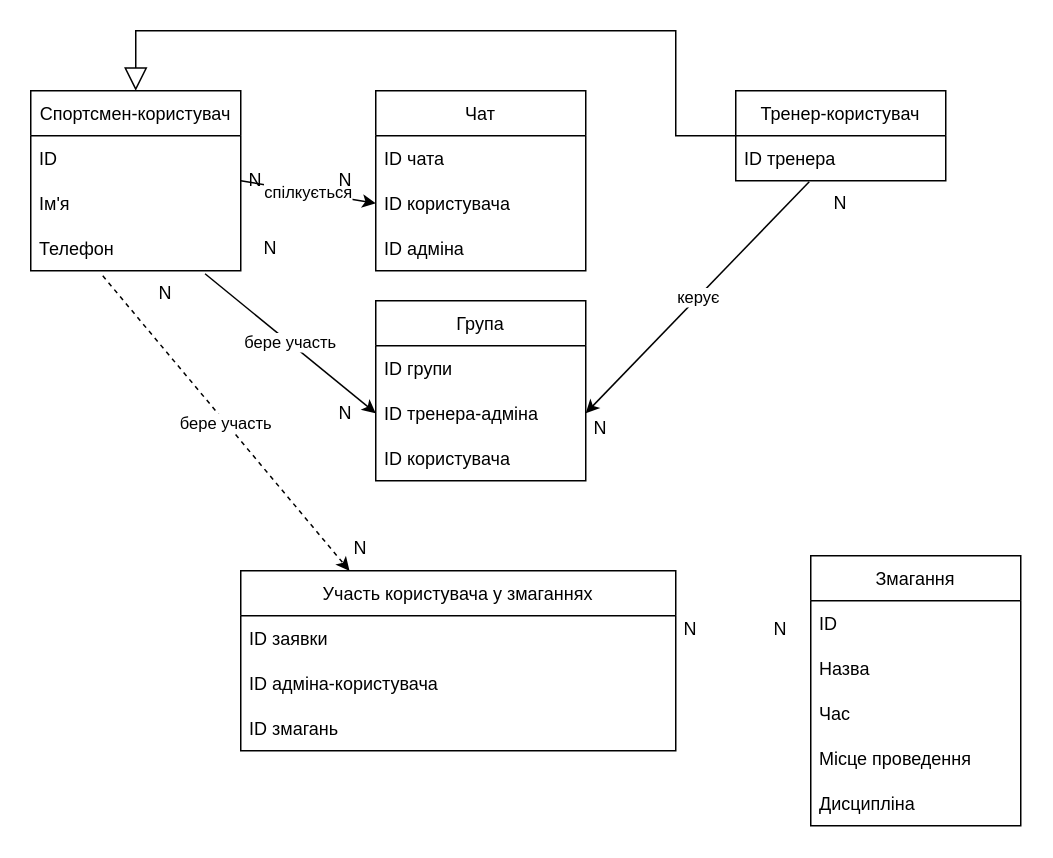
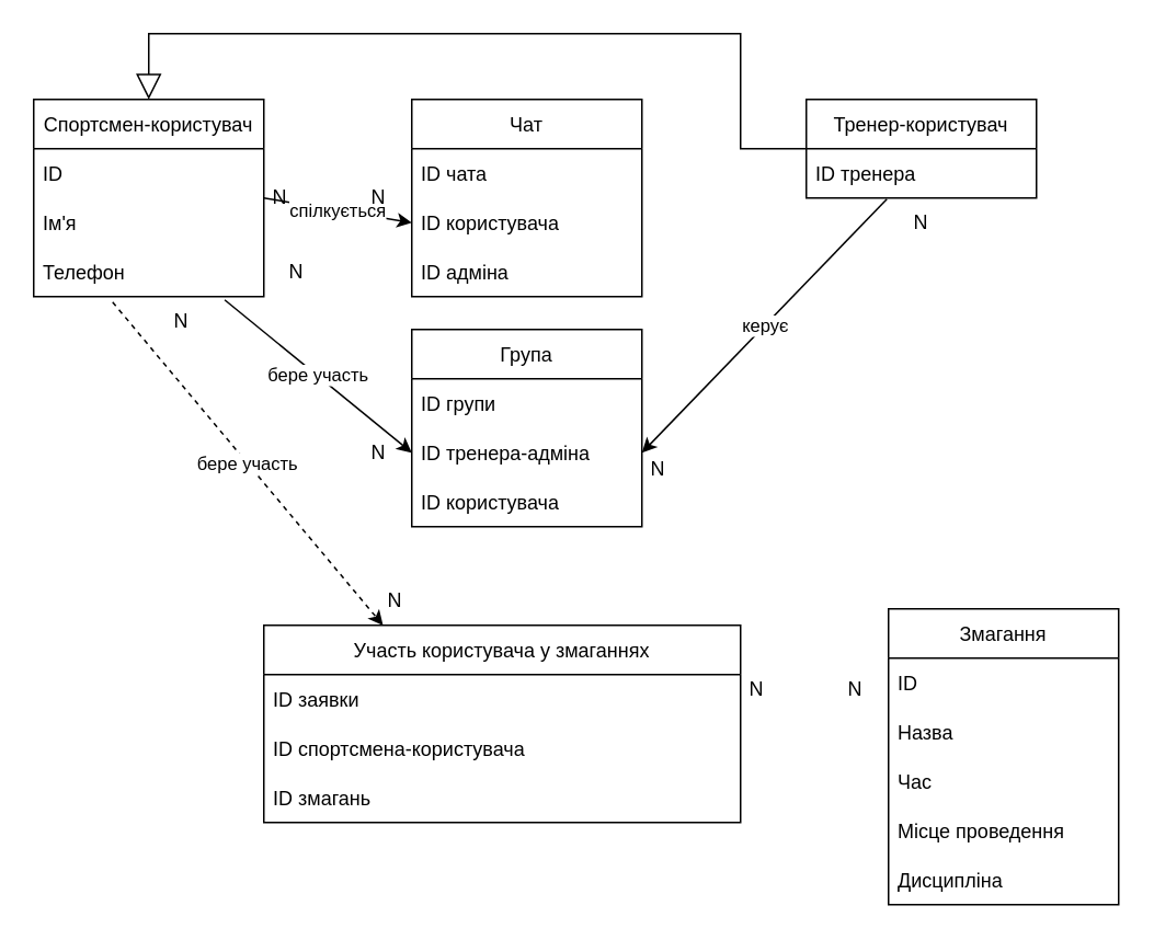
  <mxCell id="0" />
  <mxCell id="1" parent="0" />
  <mxCell id="2" value="Спортсмен-користувач" style="swimlane;fontStyle=0;childLayout=stackLayout;horizontal=1;startSize=30;horizontalStack=0;resizeParent=1;resizeParentMax=0;resizeLast=0;collapsible=1;marginBottom=0;" vertex="1" parent="1"><mxGeometry x="20" y="60" width="140" height="120" as="geometry" /></mxCell>
  <mxCell id="3" value="ID" style="text;strokeColor=none;fillColor=none;align=left;verticalAlign=middle;spacingLeft=4;spacingRight=4;overflow=hidden;points=[[0,0.5],[1,0.5]];portConstraint=eastwest;rotatable=0;" vertex="1" parent="2"><mxGeometry y="30" width="140" height="30" as="geometry" /></mxCell>
  <mxCell id="4" value="Ім'я" style="text;strokeColor=none;fillColor=none;align=left;verticalAlign=middle;spacingLeft=4;spacingRight=4;overflow=hidden;points=[[0,0.5],[1,0.5]];portConstraint=eastwest;rotatable=0;" vertex="1" parent="2"><mxGeometry y="60" width="140" height="30" as="geometry" /></mxCell>
  <mxCell id="5" value="Телефон" style="text;strokeColor=none;fillColor=none;align=left;verticalAlign=middle;spacingLeft=4;spacingRight=4;overflow=hidden;points=[[0,0.5],[1,0.5]];portConstraint=eastwest;rotatable=0;" vertex="1" parent="2"><mxGeometry y="90" width="140" height="30" as="geometry" /></mxCell>
  <mxCell id="6" style="edgeStyle=orthogonalEdgeStyle;rounded=0;orthogonalLoop=1;jettySize=auto;html=1;endArrow=block;endFill=0;endSize=13;" edge="1" parent="1" source="7" target="2"><mxGeometry relative="1" as="geometry"><mxPoint x="430" y="20" as="targetPoint" /><Array as="points"><mxPoint x="450" y="90" /><mxPoint x="450" y="20" /><mxPoint x="90" y="20" /></Array></mxGeometry></mxCell>
  <mxCell id="7" value="Тренер-користувач" style="swimlane;fontStyle=0;childLayout=stackLayout;horizontal=1;startSize=30;horizontalStack=0;resizeParent=1;resizeParentMax=0;resizeLast=0;collapsible=1;marginBottom=0;" vertex="1" parent="1"><mxGeometry x="490" y="60" width="140" height="60" as="geometry" /></mxCell>
  <mxCell id="8" value="ID тренера" style="text;strokeColor=none;fillColor=none;align=left;verticalAlign=middle;spacingLeft=4;spacingRight=4;overflow=hidden;points=[[0,0.5],[1,0.5]];portConstraint=eastwest;rotatable=0;" vertex="1" parent="7"><mxGeometry y="30" width="140" height="30" as="geometry" /></mxCell>
  <mxCell id="9" value="Змагання" style="swimlane;fontStyle=0;childLayout=stackLayout;horizontal=1;startSize=30;horizontalStack=0;resizeParent=1;resizeParentMax=0;resizeLast=0;collapsible=1;marginBottom=0;" vertex="1" parent="1"><mxGeometry x="540" y="370" width="140" height="180" as="geometry" /></mxCell>
  <mxCell id="10" value="ID" style="text;strokeColor=none;fillColor=none;align=left;verticalAlign=middle;spacingLeft=4;spacingRight=4;overflow=hidden;points=[[0,0.5],[1,0.5]];portConstraint=eastwest;rotatable=0;" vertex="1" parent="9"><mxGeometry y="30" width="140" height="30" as="geometry" /></mxCell>
  <mxCell id="11" value="Назва" style="text;strokeColor=none;fillColor=none;align=left;verticalAlign=middle;spacingLeft=4;spacingRight=4;overflow=hidden;points=[[0,0.5],[1,0.5]];portConstraint=eastwest;rotatable=0;" vertex="1" parent="9"><mxGeometry y="60" width="140" height="30" as="geometry" /></mxCell>
  <mxCell id="12" value="Час" style="text;strokeColor=none;fillColor=none;align=left;verticalAlign=middle;spacingLeft=4;spacingRight=4;overflow=hidden;points=[[0,0.5],[1,0.5]];portConstraint=eastwest;rotatable=0;" vertex="1" parent="9"><mxGeometry y="90" width="140" height="30" as="geometry" /></mxCell>
  <mxCell id="13" value="Місце проведення" style="text;strokeColor=none;fillColor=none;align=left;verticalAlign=middle;spacingLeft=4;spacingRight=4;overflow=hidden;points=[[0,0.5],[1,0.5]];portConstraint=eastwest;rotatable=0;" vertex="1" parent="9"><mxGeometry y="120" width="140" height="30" as="geometry" /></mxCell>
  <mxCell id="14" value="Дисципліна" style="text;strokeColor=none;fillColor=none;align=left;verticalAlign=middle;spacingLeft=4;spacingRight=4;overflow=hidden;points=[[0,0.5],[1,0.5]];portConstraint=eastwest;rotatable=0;" vertex="1" parent="9"><mxGeometry y="150" width="140" height="30" as="geometry" /></mxCell>
  <mxCell id="15" value="Участь користувача у змаганнях" style="swimlane;fontStyle=0;childLayout=stackLayout;horizontal=1;startSize=30;horizontalStack=0;resizeParent=1;resizeParentMax=0;resizeLast=0;collapsible=1;marginBottom=0;" vertex="1" parent="1"><mxGeometry x="160" y="380" width="290" height="120" as="geometry" /></mxCell>
  <mxCell id="16" value="ID заявки" style="text;strokeColor=none;fillColor=none;align=left;verticalAlign=middle;spacingLeft=4;spacingRight=4;overflow=hidden;points=[[0,0.5],[1,0.5]];portConstraint=eastwest;rotatable=0;" vertex="1" parent="15"><mxGeometry y="30" width="290" height="30" as="geometry" /></mxCell>
- <mxCell id="17" value="ID адміна-користувача" style="text;strokeColor=none;fillColor=none;align=left;verticalAlign=middle;spacingLeft=4;spacingRight=4;overflow=hidden;points=[[0,0.5],[1,0.5]];portConstraint=eastwest;rotatable=0;" vertex="1" parent="15"><mxGeometry y="60" width="290" height="30" as="geometry" /></mxCell>
+ <mxCell id="17" value="ID спортсмена-користувача" style="text;strokeColor=none;fillColor=none;align=left;verticalAlign=middle;spacingLeft=4;spacingRight=4;overflow=hidden;points=[[0,0.5],[1,0.5]];portConstraint=eastwest;rotatable=0;" vertex="1" parent="15"><mxGeometry y="60" width="290" height="30" as="geometry" /></mxCell>
  <mxCell id="18" value="ID змагань" style="text;strokeColor=none;fillColor=none;align=left;verticalAlign=middle;spacingLeft=4;spacingRight=4;overflow=hidden;points=[[0,0.5],[1,0.5]];portConstraint=eastwest;rotatable=0;" vertex="1" parent="15"><mxGeometry y="90" width="290" height="30" as="geometry" /></mxCell>
  <mxCell id="19" value="Чат" style="swimlane;fontStyle=0;childLayout=stackLayout;horizontal=1;startSize=30;horizontalStack=0;resizeParent=1;resizeParentMax=0;resizeLast=0;collapsible=1;marginBottom=0;" vertex="1" parent="1"><mxGeometry x="250" y="60" width="140" height="120" as="geometry" /></mxCell>
  <mxCell id="20" value="ID чата" style="text;strokeColor=none;fillColor=none;align=left;verticalAlign=middle;spacingLeft=4;spacingRight=4;overflow=hidden;points=[[0,0.5],[1,0.5]];portConstraint=eastwest;rotatable=0;" vertex="1" parent="19"><mxGeometry y="30" width="140" height="30" as="geometry" /></mxCell>
  <mxCell id="21" value="ID користувача" style="text;strokeColor=none;fillColor=none;align=left;verticalAlign=middle;spacingLeft=4;spacingRight=4;overflow=hidden;points=[[0,0.5],[1,0.5]];portConstraint=eastwest;rotatable=0;" vertex="1" parent="19"><mxGeometry y="60" width="140" height="30" as="geometry" /></mxCell>
  <mxCell id="22" value="ID адміна" style="text;strokeColor=none;fillColor=none;align=left;verticalAlign=middle;spacingLeft=4;spacingRight=4;overflow=hidden;points=[[0,0.5],[1,0.5]];portConstraint=eastwest;rotatable=0;" vertex="1" parent="19"><mxGeometry y="90" width="140" height="30" as="geometry" /></mxCell>
  <mxCell id="23" value="Група" style="swimlane;fontStyle=0;childLayout=stackLayout;horizontal=1;startSize=30;horizontalStack=0;resizeParent=1;resizeParentMax=0;resizeLast=0;collapsible=1;marginBottom=0;" vertex="1" parent="1"><mxGeometry x="250" y="200" width="140" height="120" as="geometry" /></mxCell>
  <mxCell id="24" value="ID групи" style="text;strokeColor=none;fillColor=none;align=left;verticalAlign=middle;spacingLeft=4;spacingRight=4;overflow=hidden;points=[[0,0.5],[1,0.5]];portConstraint=eastwest;rotatable=0;" vertex="1" parent="23"><mxGeometry y="30" width="140" height="30" as="geometry" /></mxCell>
  <mxCell id="25" value="ID тренера-адміна" style="text;strokeColor=none;fillColor=none;align=left;verticalAlign=middle;spacingLeft=4;spacingRight=4;overflow=hidden;points=[[0,0.5],[1,0.5]];portConstraint=eastwest;rotatable=0;" vertex="1" parent="23"><mxGeometry y="60" width="140" height="30" as="geometry" /></mxCell>
  <mxCell id="26" value="ID користувача" style="text;strokeColor=none;fillColor=none;align=left;verticalAlign=middle;spacingLeft=4;spacingRight=4;overflow=hidden;points=[[0,0.5],[1,0.5]];portConstraint=eastwest;rotatable=0;" vertex="1" parent="23"><mxGeometry y="90" width="140" height="30" as="geometry" /></mxCell>
  <mxCell id="27" value="спілкується" style="endArrow=classic;html=1;rounded=0;exitX=1;exitY=0.5;exitDx=0;exitDy=0;entryX=0;entryY=0.5;entryDx=0;entryDy=0;" edge="1" parent="1" source="2" target="21"><mxGeometry width="50" height="50" relative="1" as="geometry"><mxPoint x="460" y="420" as="sourcePoint" /><mxPoint x="510" y="370" as="targetPoint" /></mxGeometry></mxCell>
  <mxCell id="28" value="керує" style="endArrow=classic;html=1;rounded=0;exitX=0.35;exitY=1.021;exitDx=0;exitDy=0;entryX=1;entryY=0.5;entryDx=0;entryDy=0;exitPerimeter=0;" edge="1" parent="1" source="8" target="25"><mxGeometry width="50" height="50" relative="1" as="geometry"><mxPoint x="490.56" y="150.57" as="sourcePoint" /><mxPoint x="400" y="145" as="targetPoint" /></mxGeometry></mxCell>
  <mxCell id="29" value="бере участь" style="endArrow=classic;html=1;rounded=0;exitX=0.83;exitY=1.067;exitDx=0;exitDy=0;entryX=0;entryY=0.5;entryDx=0;entryDy=0;exitPerimeter=0;" edge="1" parent="1" source="5" target="25"><mxGeometry width="50" height="50" relative="1" as="geometry"><mxPoint x="159.72" y="210.96" as="sourcePoint" /><mxPoint x="510" y="370" as="targetPoint" /></mxGeometry></mxCell>
  <mxCell id="30" value="бере участь" style="endArrow=classic;html=1;rounded=0;exitX=0.343;exitY=1.113;exitDx=0;exitDy=0;entryX=0.25;entryY=0;entryDx=0;entryDy=0;exitPerimeter=0;dashed=1;" edge="1" parent="1" source="5" target="15"><mxGeometry width="50" height="50" relative="1" as="geometry"><mxPoint x="83.84" y="213.03" as="sourcePoint" /><mxPoint x="387.5" y="390" as="targetPoint" /></mxGeometry></mxCell>
  <mxCell id="31" value="N" style="text;html=1;strokeColor=none;fillColor=none;align=center;verticalAlign=middle;whiteSpace=wrap;rounded=0;" vertex="1" parent="1"><mxGeometry x="200" y="105" width="60" height="30" as="geometry" /></mxCell>
  <mxCell id="32" value="N" style="text;html=1;strokeColor=none;fillColor=none;align=center;verticalAlign=middle;whiteSpace=wrap;rounded=0;" vertex="1" parent="1"><mxGeometry x="150" y="150" width="60" height="30" as="geometry" /></mxCell>
  <mxCell id="33" value="N" style="text;html=1;strokeColor=none;fillColor=none;align=center;verticalAlign=middle;whiteSpace=wrap;rounded=0;" vertex="1" parent="1"><mxGeometry x="200" y="260" width="60" height="30" as="geometry" /></mxCell>
  <mxCell id="34" value="N" style="text;html=1;strokeColor=none;fillColor=none;align=center;verticalAlign=middle;whiteSpace=wrap;rounded=0;" vertex="1" parent="1"><mxGeometry x="140" y="105" width="60" height="30" as="geometry" /></mxCell>
  <mxCell id="35" value="N" style="text;html=1;strokeColor=none;fillColor=none;align=center;verticalAlign=middle;whiteSpace=wrap;rounded=0;" vertex="1" parent="1"><mxGeometry x="210" y="350" width="60" height="30" as="geometry" /></mxCell>
  <mxCell id="36" value="N" style="text;html=1;strokeColor=none;fillColor=none;align=center;verticalAlign=middle;whiteSpace=wrap;rounded=0;" vertex="1" parent="1"><mxGeometry x="490" y="404" width="60" height="30" as="geometry" /></mxCell>
  <mxCell id="37" value="N" style="text;html=1;strokeColor=none;fillColor=none;align=center;verticalAlign=middle;whiteSpace=wrap;rounded=0;" vertex="1" parent="1"><mxGeometry x="430" y="404" width="60" height="30" as="geometry" /></mxCell>
  <mxCell id="38" value="N" style="text;html=1;strokeColor=none;fillColor=none;align=center;verticalAlign=middle;whiteSpace=wrap;rounded=0;" vertex="1" parent="1"><mxGeometry x="80" y="180" width="60" height="30" as="geometry" /></mxCell>
  <mxCell id="39" value="N" style="text;html=1;strokeColor=none;fillColor=none;align=center;verticalAlign=middle;whiteSpace=wrap;rounded=0;" vertex="1" parent="1"><mxGeometry x="530" y="120" width="60" height="30" as="geometry" /></mxCell>
  <mxCell id="40" value="N" style="text;html=1;strokeColor=none;fillColor=none;align=center;verticalAlign=middle;whiteSpace=wrap;rounded=0;" vertex="1" parent="1"><mxGeometry x="370" y="270" width="60" height="30" as="geometry" /></mxCell>
